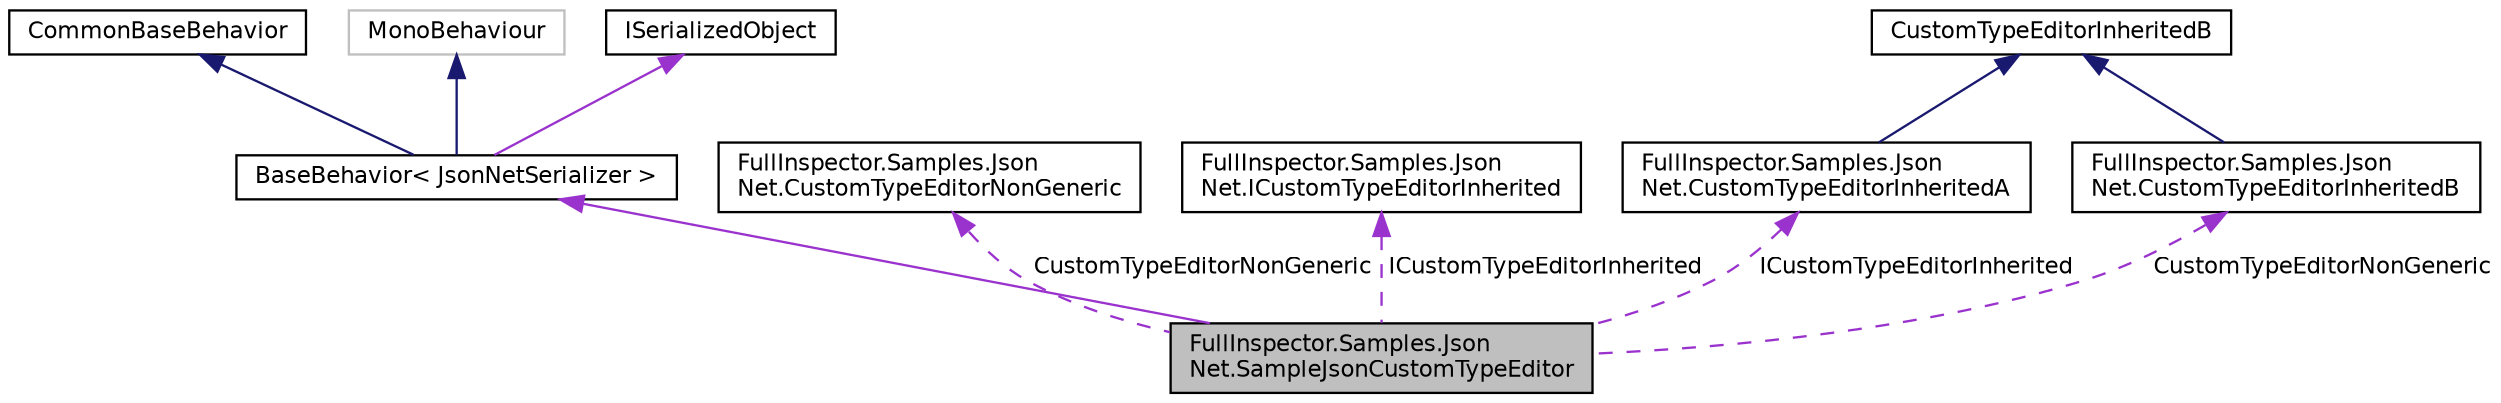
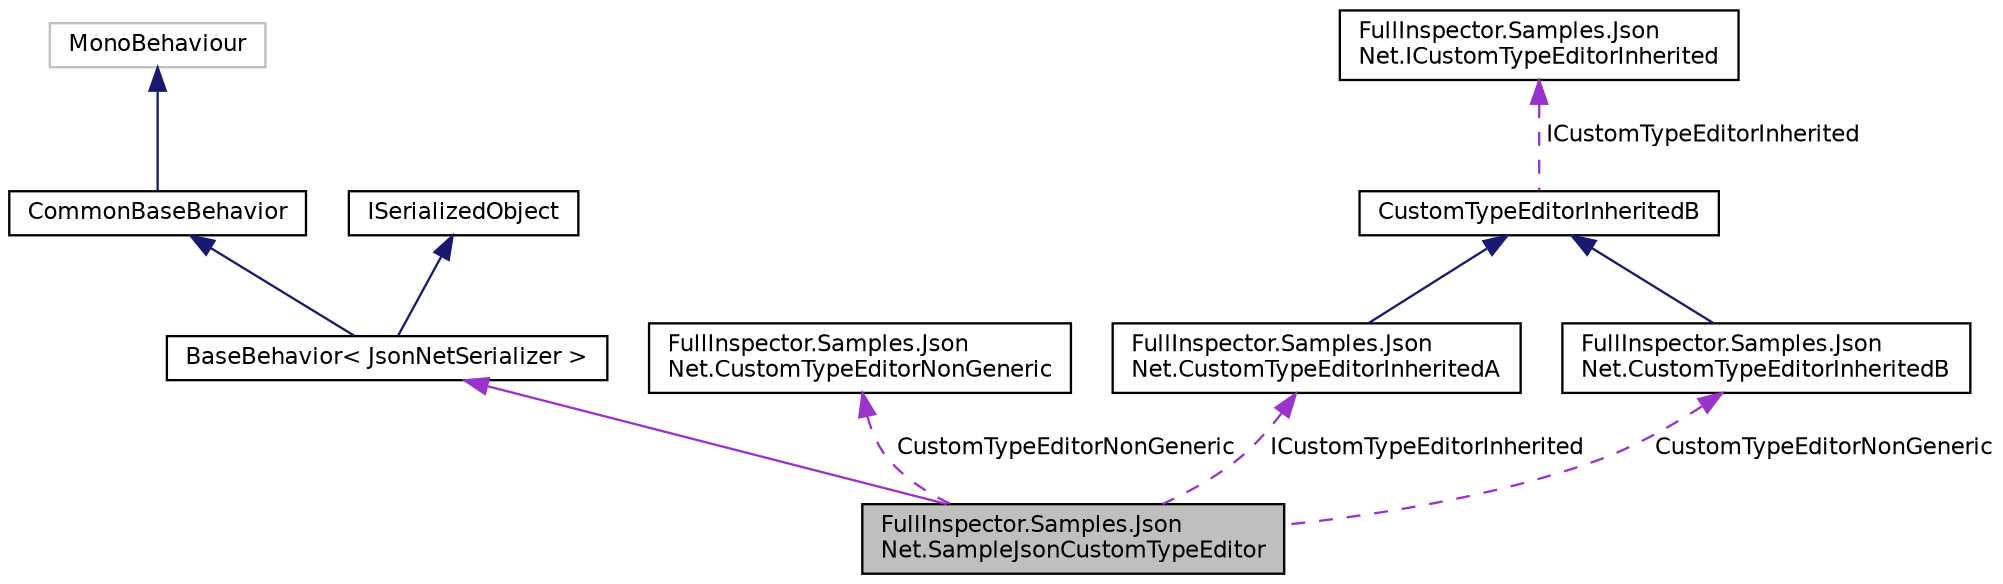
  digraph {
    fontname="DejaVu Sans"
    rankdir=TB
    node [color=black fillcolor=white fontname="DejaVu Sans" fontsize=10 shape=record style=filled]
    edge [color=darkorchid3 dir=back fontname="DejaVu Sans" fontsize=10 labelfontname=Helvetica labelfontsize=10 style=solid]
    n1 [fillcolor=grey75 fontcolor=black height=0.2 label="FullInspector.Samples.Json\lNet.SampleJsonCustomTypeEditor" width=0.4]
    n2 [height=0.2 label="BaseBehavior\< JsonNetSerializer \>" width=0.4]
    n3 [height=0.2 label=CommonBaseBehavior width=0.4]
    n4 [color=grey75 height=0.2 label=MonoBehaviour width=0.4]
    n5 [height=0.2 label=ISerializedObject width=0.4]
    n6 [height=0.2 label="FullInspector.Samples.Json\lNet.CustomTypeEditorNonGeneric" width=0.4]
    n7 [height=0.2 label="FullInspector.Samples.Json\lNet.ICustomTypeEditorInherited" width=0.4]
    n8 [height=0.2 label="FullInspector.Samples.Json\lNet.CustomTypeEditorInheritedA" width=0.4]
    n9 [height=0.2 label=CustomTypeEditorInheritedB width=0.4]
    n10 [height=0.2 label="FullInspector.Samples.Json\lNet.CustomTypeEditorInheritedB" width=0.4]
    n2 -> n1
    n3 -> n2 [color=midnightblue]
-   n4 -> n2 [color=midnightblue]
-   n5 -> n2
+   n4 -> n3 [color=midnightblue]
+   n5 -> n2 [color=midnightblue]
    n6 -> n1 [label=" CustomTypeEditorNonGeneric" style=dashed]
-   n7 -> n1 [label=" ICustomTypeEditorInherited" style=dashed]
+   n7 -> n9 [label=" ICustomTypeEditorInherited" style=dashed]
    n8 -> n1 [label=" ICustomTypeEditorInherited" style=dashed]
    n9 -> n8 [color=midnightblue]
    n9 -> n10 [color=midnightblue]
    n10 -> n1 [label=" CustomTypeEditorNonGeneric" style=dashed]
  }
